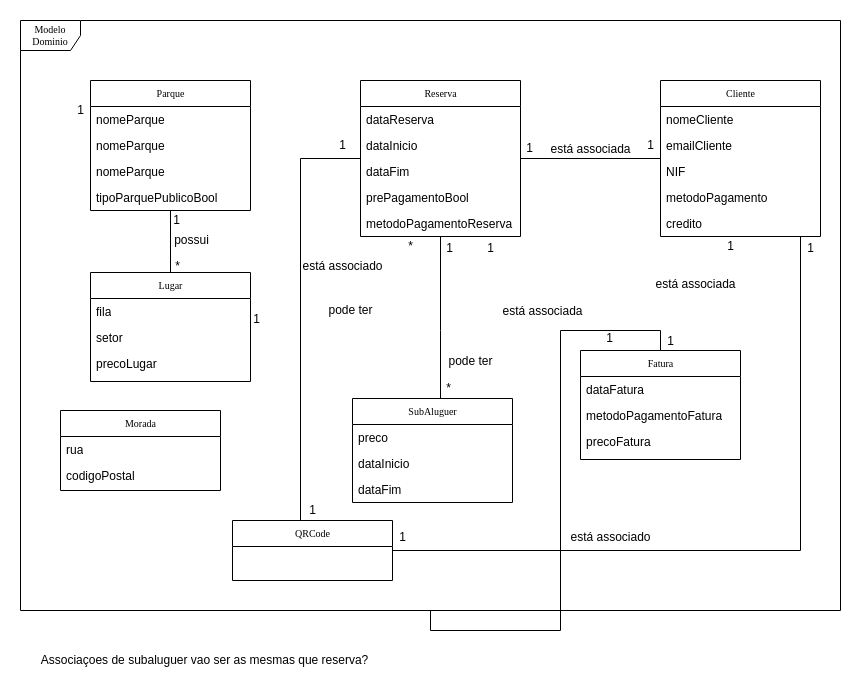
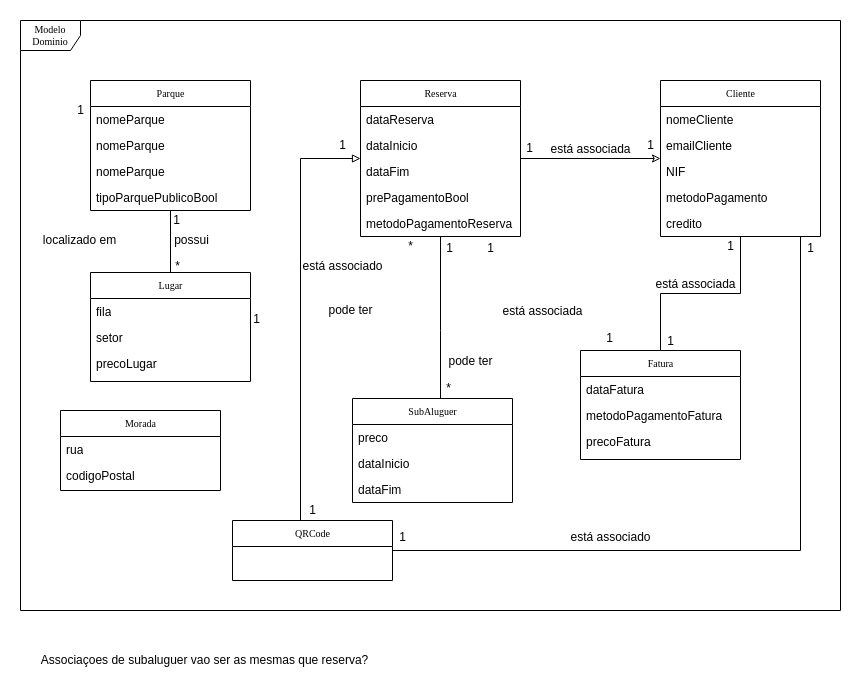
  <mxCell id="0" />
  <mxCell id="1" parent="0" />
  <mxCell id="2" value="Modelo Dominio" style="shape=umlFrame;whiteSpace=wrap;html=1;rounded=0;shadow=0;comic=0;labelBackgroundColor=none;strokeWidth=1;fontFamily=Verdana;fontSize=10;align=center;" parent="1" vertex="1"><mxGeometry x="20" y="20" width="820" height="590" as="geometry" /></mxCell>
  <mxCell id="3" value="Cliente" style="swimlane;html=1;fontStyle=0;childLayout=stackLayout;horizontal=1;startSize=26;fillColor=none;horizontalStack=0;resizeParent=1;resizeLast=0;collapsible=1;marginBottom=0;swimlaneFillColor=#ffffff;rounded=0;shadow=0;comic=0;labelBackgroundColor=none;strokeWidth=1;fontFamily=Verdana;fontSize=10;align=center;" parent="1" vertex="1"><mxGeometry x="660" y="80" width="160" height="156" as="geometry" /></mxCell>
  <mxCell id="4" value="nomeCliente" style="text;html=1;strokeColor=none;fillColor=none;align=left;verticalAlign=top;spacingLeft=4;spacingRight=4;whiteSpace=wrap;overflow=hidden;rotatable=0;points=[[0,0.5],[1,0.5]];portConstraint=eastwest;" parent="3" vertex="1"><mxGeometry y="26" width="160" height="26" as="geometry" /></mxCell>
  <mxCell id="5" value="emailCliente" style="text;html=1;strokeColor=none;fillColor=none;align=left;verticalAlign=top;spacingLeft=4;spacingRight=4;whiteSpace=wrap;overflow=hidden;rotatable=0;points=[[0,0.5],[1,0.5]];portConstraint=eastwest;" parent="3" vertex="1"><mxGeometry y="52" width="160" height="26" as="geometry" /></mxCell>
  <mxCell id="6" value="NIF" style="text;html=1;strokeColor=none;fillColor=none;align=left;verticalAlign=top;spacingLeft=4;spacingRight=4;whiteSpace=wrap;overflow=hidden;rotatable=0;points=[[0,0.5],[1,0.5]];portConstraint=eastwest;" parent="3" vertex="1"><mxGeometry y="78" width="160" height="26" as="geometry" /></mxCell>
  <mxCell id="7" value="metodoPagamento" style="text;strokeColor=none;fillColor=none;align=left;verticalAlign=top;spacingLeft=4;spacingRight=4;overflow=hidden;rotatable=0;points=[[0,0.5],[1,0.5]];portConstraint=eastwest;" vertex="1" parent="3"><mxGeometry y="104" width="160" height="26" as="geometry" /></mxCell>
  <mxCell id="8" value="credito" style="text;strokeColor=none;fillColor=none;align=left;verticalAlign=top;spacingLeft=4;spacingRight=4;overflow=hidden;rotatable=0;points=[[0,0.5],[1,0.5]];portConstraint=eastwest;" vertex="1" parent="3"><mxGeometry y="130" width="160" height="26" as="geometry" /></mxCell>
- <mxCell id="9" style="edgeStyle=orthogonalEdgeStyle;rounded=0;orthogonalLoop=1;jettySize=auto;html=1;endArrow=none;endFill=0;" edge="1" parent="1" source="10" target="3"><mxGeometry relative="1" as="geometry" /></mxCell>
+ <mxCell id="9" style="edgeStyle=orthogonalEdgeStyle;rounded=0;orthogonalLoop=1;jettySize=auto;html=1;endArrow=classic;endFill=0;" edge="1" parent="1" source="10" target="3"><mxGeometry relative="1" as="geometry" /></mxCell>
  <mxCell id="10" value="Reserva" style="swimlane;html=1;fontStyle=0;childLayout=stackLayout;horizontal=1;startSize=26;fillColor=none;horizontalStack=0;resizeParent=1;resizeLast=0;collapsible=1;marginBottom=0;swimlaneFillColor=#ffffff;rounded=0;shadow=0;comic=0;labelBackgroundColor=none;strokeWidth=1;fontFamily=Verdana;fontSize=10;align=center;" vertex="1" parent="1"><mxGeometry x="360" y="80" width="160" height="156" as="geometry" /></mxCell>
  <mxCell id="11" value="dataReserva" style="text;html=1;strokeColor=none;fillColor=none;align=left;verticalAlign=top;spacingLeft=4;spacingRight=4;whiteSpace=wrap;overflow=hidden;rotatable=0;points=[[0,0.5],[1,0.5]];portConstraint=eastwest;" vertex="1" parent="10"><mxGeometry y="26" width="160" height="26" as="geometry" /></mxCell>
  <mxCell id="12" value="dataInicio" style="text;html=1;strokeColor=none;fillColor=none;align=left;verticalAlign=top;spacingLeft=4;spacingRight=4;whiteSpace=wrap;overflow=hidden;rotatable=0;points=[[0,0.5],[1,0.5]];portConstraint=eastwest;" vertex="1" parent="10"><mxGeometry y="52" width="160" height="26" as="geometry" /></mxCell>
  <mxCell id="13" value="dataFim" style="text;html=1;strokeColor=none;fillColor=none;align=left;verticalAlign=top;spacingLeft=4;spacingRight=4;whiteSpace=wrap;overflow=hidden;rotatable=0;points=[[0,0.5],[1,0.5]];portConstraint=eastwest;" vertex="1" parent="10"><mxGeometry y="78" width="160" height="26" as="geometry" /></mxCell>
  <mxCell id="14" value="prePagamentoBool" style="text;strokeColor=none;fillColor=none;align=left;verticalAlign=top;spacingLeft=4;spacingRight=4;overflow=hidden;rotatable=0;points=[[0,0.5],[1,0.5]];portConstraint=eastwest;" vertex="1" parent="10"><mxGeometry y="104" width="160" height="26" as="geometry" /></mxCell>
  <mxCell id="15" value="metodoPagamentoReserva" style="text;strokeColor=none;fillColor=none;align=left;verticalAlign=top;spacingLeft=4;spacingRight=4;overflow=hidden;rotatable=0;points=[[0,0.5],[1,0.5]];portConstraint=eastwest;" vertex="1" parent="10"><mxGeometry y="130" width="160" height="26" as="geometry" /></mxCell>
  <mxCell id="16" style="edgeStyle=orthogonalEdgeStyle;rounded=0;orthogonalLoop=1;jettySize=auto;html=1;endArrow=none;endFill=0;" edge="1" parent="1" source="17" target="10"><mxGeometry relative="1" as="geometry"><Array as="points"><mxPoint x="440" y="330" /><mxPoint x="440" y="330" /></Array></mxGeometry></mxCell>
  <mxCell id="17" value="SubAluguer" style="swimlane;html=1;fontStyle=0;childLayout=stackLayout;horizontal=1;startSize=26;fillColor=none;horizontalStack=0;resizeParent=1;resizeLast=0;collapsible=1;marginBottom=0;swimlaneFillColor=#ffffff;rounded=0;shadow=0;comic=0;labelBackgroundColor=none;strokeWidth=1;fontFamily=Verdana;fontSize=10;align=center;" vertex="1" parent="1"><mxGeometry x="352" y="398" width="160" height="104" as="geometry" /></mxCell>
  <mxCell id="18" value="preco" style="text;html=1;strokeColor=none;fillColor=none;align=left;verticalAlign=top;spacingLeft=4;spacingRight=4;whiteSpace=wrap;overflow=hidden;rotatable=0;points=[[0,0.5],[1,0.5]];portConstraint=eastwest;" vertex="1" parent="17"><mxGeometry y="26" width="160" height="26" as="geometry" /></mxCell>
  <mxCell id="19" value="dataInicio" style="text;html=1;strokeColor=none;fillColor=none;align=left;verticalAlign=top;spacingLeft=4;spacingRight=4;whiteSpace=wrap;overflow=hidden;rotatable=0;points=[[0,0.5],[1,0.5]];portConstraint=eastwest;" vertex="1" parent="17"><mxGeometry y="52" width="160" height="26" as="geometry" /></mxCell>
  <mxCell id="20" value="dataFim" style="text;strokeColor=none;fillColor=none;align=left;verticalAlign=top;spacingLeft=4;spacingRight=4;overflow=hidden;rotatable=0;points=[[0,0.5],[1,0.5]];portConstraint=eastwest;" vertex="1" parent="17"><mxGeometry y="78" width="160" height="26" as="geometry" /></mxCell>
  <mxCell id="21" value="Lugar" style="swimlane;html=1;fontStyle=0;childLayout=stackLayout;horizontal=1;startSize=26;fillColor=none;horizontalStack=0;resizeParent=1;resizeLast=0;collapsible=1;marginBottom=0;swimlaneFillColor=#ffffff;rounded=0;shadow=0;comic=0;labelBackgroundColor=none;strokeWidth=1;fontFamily=Verdana;fontSize=10;align=center;" vertex="1" parent="1"><mxGeometry x="90" y="272" width="160" height="109" as="geometry" /></mxCell>
  <mxCell id="22" value="fila" style="text;html=1;strokeColor=none;fillColor=none;align=left;verticalAlign=top;spacingLeft=4;spacingRight=4;whiteSpace=wrap;overflow=hidden;rotatable=0;points=[[0,0.5],[1,0.5]];portConstraint=eastwest;" vertex="1" parent="21"><mxGeometry y="26" width="160" height="26" as="geometry" /></mxCell>
  <mxCell id="23" value="setor" style="text;html=1;strokeColor=none;fillColor=none;align=left;verticalAlign=top;spacingLeft=4;spacingRight=4;whiteSpace=wrap;overflow=hidden;rotatable=0;points=[[0,0.5],[1,0.5]];portConstraint=eastwest;" vertex="1" parent="21"><mxGeometry y="52" width="160" height="26" as="geometry" /></mxCell>
  <mxCell id="24" value="precoLugar" style="text;html=1;strokeColor=none;fillColor=none;align=left;verticalAlign=top;spacingLeft=4;spacingRight=4;whiteSpace=wrap;overflow=hidden;rotatable=0;points=[[0,0.5],[1,0.5]];portConstraint=eastwest;" vertex="1" parent="21"><mxGeometry y="78" width="160" height="26" as="geometry" /></mxCell>
  <mxCell id="25" style="edgeStyle=orthogonalEdgeStyle;rounded=0;orthogonalLoop=1;jettySize=auto;html=1;endArrow=none;endFill=0;" edge="1" parent="1" source="26" target="21"><mxGeometry relative="1" as="geometry" /></mxCell>
  <mxCell id="26" value="Parque" style="swimlane;html=1;fontStyle=0;childLayout=stackLayout;horizontal=1;startSize=26;fillColor=none;horizontalStack=0;resizeParent=1;resizeLast=0;collapsible=1;marginBottom=0;swimlaneFillColor=#ffffff;rounded=0;shadow=0;comic=0;labelBackgroundColor=none;strokeWidth=1;fontFamily=Verdana;fontSize=10;align=center;" vertex="1" parent="1"><mxGeometry x="90" y="80" width="160" height="130" as="geometry" /></mxCell>
  <mxCell id="27" value="nomeParque" style="text;html=1;strokeColor=none;fillColor=none;align=left;verticalAlign=top;spacingLeft=4;spacingRight=4;whiteSpace=wrap;overflow=hidden;rotatable=0;points=[[0,0.5],[1,0.5]];portConstraint=eastwest;" vertex="1" parent="26"><mxGeometry y="26" width="160" height="26" as="geometry" /></mxCell>
  <mxCell id="28" value="nomeParque" style="text;html=1;strokeColor=none;fillColor=none;align=left;verticalAlign=top;spacingLeft=4;spacingRight=4;whiteSpace=wrap;overflow=hidden;rotatable=0;points=[[0,0.5],[1,0.5]];portConstraint=eastwest;" vertex="1" parent="26"><mxGeometry y="52" width="160" height="26" as="geometry" /></mxCell>
  <mxCell id="29" value="nomeParque" style="text;html=1;strokeColor=none;fillColor=none;align=left;verticalAlign=top;spacingLeft=4;spacingRight=4;whiteSpace=wrap;overflow=hidden;rotatable=0;points=[[0,0.5],[1,0.5]];portConstraint=eastwest;" vertex="1" parent="26"><mxGeometry y="78" width="160" height="26" as="geometry" /></mxCell>
  <mxCell id="30" value="tipoParquePublicoBool" style="text;html=1;strokeColor=none;fillColor=none;align=left;verticalAlign=top;spacingLeft=4;spacingRight=4;whiteSpace=wrap;overflow=hidden;rotatable=0;points=[[0,0.5],[1,0.5]];portConstraint=eastwest;" vertex="1" parent="26"><mxGeometry y="104" width="160" height="26" as="geometry" /></mxCell>
  <mxCell id="31" value="Morada" style="swimlane;html=1;fontStyle=0;childLayout=stackLayout;horizontal=1;startSize=26;fillColor=none;horizontalStack=0;resizeParent=1;resizeLast=0;collapsible=1;marginBottom=0;swimlaneFillColor=#ffffff;rounded=0;shadow=0;comic=0;labelBackgroundColor=none;strokeWidth=1;fontFamily=Verdana;fontSize=10;align=center;" vertex="1" parent="1"><mxGeometry x="60" y="410" width="160" height="80" as="geometry" /></mxCell>
  <mxCell id="32" value="rua" style="text;html=1;strokeColor=none;fillColor=none;align=left;verticalAlign=top;spacingLeft=4;spacingRight=4;whiteSpace=wrap;overflow=hidden;rotatable=0;points=[[0,0.5],[1,0.5]];portConstraint=eastwest;" vertex="1" parent="31"><mxGeometry y="26" width="160" height="26" as="geometry" /></mxCell>
  <mxCell id="33" value="codigoPostal" style="text;html=1;strokeColor=none;fillColor=none;align=left;verticalAlign=top;spacingLeft=4;spacingRight=4;whiteSpace=wrap;overflow=hidden;rotatable=0;points=[[0,0.5],[1,0.5]];portConstraint=eastwest;" vertex="1" parent="31"><mxGeometry y="52" width="160" height="26" as="geometry" /></mxCell>
- <mxCell id="34" style="edgeStyle=orthogonalEdgeStyle;rounded=0;orthogonalLoop=1;jettySize=auto;html=1;endArrow=none;endFill=0;" edge="1" parent="1" source="35" target="2"><mxGeometry relative="1" as="geometry" /></mxCell>
+ <mxCell id="34" style="edgeStyle=orthogonalEdgeStyle;rounded=0;orthogonalLoop=1;jettySize=auto;html=1;endArrow=none;endFill=0;" edge="1" parent="1" source="35" target="3"><mxGeometry relative="1" as="geometry" /></mxCell>
  <mxCell id="35" value="Fatura" style="swimlane;html=1;fontStyle=0;childLayout=stackLayout;horizontal=1;startSize=26;fillColor=none;horizontalStack=0;resizeParent=1;resizeLast=0;collapsible=1;marginBottom=0;swimlaneFillColor=#ffffff;rounded=0;shadow=0;comic=0;labelBackgroundColor=none;strokeWidth=1;fontFamily=Verdana;fontSize=10;align=center;" vertex="1" parent="1"><mxGeometry x="580" y="350" width="160" height="109" as="geometry" /></mxCell>
  <mxCell id="36" value="dataFatura" style="text;html=1;strokeColor=none;fillColor=none;align=left;verticalAlign=top;spacingLeft=4;spacingRight=4;whiteSpace=wrap;overflow=hidden;rotatable=0;points=[[0,0.5],[1,0.5]];portConstraint=eastwest;" vertex="1" parent="35"><mxGeometry y="26" width="160" height="26" as="geometry" /></mxCell>
  <mxCell id="37" value="metodoPagamentoFatura" style="text;html=1;strokeColor=none;fillColor=none;align=left;verticalAlign=top;spacingLeft=4;spacingRight=4;whiteSpace=wrap;overflow=hidden;rotatable=0;points=[[0,0.5],[1,0.5]];portConstraint=eastwest;" vertex="1" parent="35"><mxGeometry y="52" width="160" height="26" as="geometry" /></mxCell>
  <mxCell id="38" value="precoFatura" style="text;html=1;strokeColor=none;fillColor=none;align=left;verticalAlign=top;spacingLeft=4;spacingRight=4;whiteSpace=wrap;overflow=hidden;rotatable=0;points=[[0,0.5],[1,0.5]];portConstraint=eastwest;" vertex="1" parent="35"><mxGeometry y="78" width="160" height="26" as="geometry" /></mxCell>
  <mxCell id="39" style="edgeStyle=orthogonalEdgeStyle;rounded=0;orthogonalLoop=1;jettySize=auto;html=1;endArrow=none;endFill=0;" edge="1" parent="1" source="41" target="3"><mxGeometry relative="1" as="geometry"><Array as="points"><mxPoint x="800" y="550" /></Array></mxGeometry></mxCell>
- <mxCell id="40" style="edgeStyle=orthogonalEdgeStyle;rounded=0;orthogonalLoop=1;jettySize=auto;html=1;endArrow=none;endFill=0;" edge="1" parent="1" source="41" target="10"><mxGeometry relative="1" as="geometry"><Array as="points"><mxPoint x="300" y="158" /></Array></mxGeometry></mxCell>
+ <mxCell id="40" style="edgeStyle=orthogonalEdgeStyle;rounded=0;orthogonalLoop=1;jettySize=auto;html=1;endArrow=block;endFill=0;" edge="1" parent="1" source="41" target="10"><mxGeometry relative="1" as="geometry"><Array as="points"><mxPoint x="300" y="158" /></Array></mxGeometry></mxCell>
  <mxCell id="41" value="QRCode" style="swimlane;html=1;fontStyle=0;childLayout=stackLayout;horizontal=1;startSize=26;fillColor=none;horizontalStack=0;resizeParent=1;resizeLast=0;collapsible=1;marginBottom=0;swimlaneFillColor=#ffffff;rounded=0;shadow=0;comic=0;labelBackgroundColor=none;strokeWidth=1;fontFamily=Verdana;fontSize=10;align=center;" vertex="1" parent="1"><mxGeometry x="232" y="520" width="160" height="60" as="geometry" /></mxCell>
  <mxCell id="42" value="1" style="text;html=1;align=center;verticalAlign=middle;resizable=0;points=[];autosize=1;" vertex="1" parent="1"><mxGeometry x="70" y="100" width="20" height="20" as="geometry" /></mxCell>
+ <mxCell id="43" value="localizado em" style="text;html=1;align=center;verticalAlign=middle;resizable=0;points=[];autosize=1;" vertex="1" parent="1"><mxGeometry x="34" y="230" width="90" height="20" as="geometry" /></mxCell>
  <mxCell id="44" value="*" style="text;html=1;align=center;verticalAlign=middle;resizable=0;points=[];autosize=1;" vertex="1" parent="1"><mxGeometry x="167" y="256" width="20" height="20" as="geometry" /></mxCell>
  <mxCell id="45" value="1" style="text;html=1;align=center;verticalAlign=middle;resizable=0;points=[];autosize=1;" vertex="1" parent="1"><mxGeometry x="166" y="210" width="20" height="20" as="geometry" /></mxCell>
  <mxCell id="46" value="possui" style="text;html=1;align=center;verticalAlign=middle;resizable=0;points=[];autosize=1;" vertex="1" parent="1"><mxGeometry x="166" y="230" width="50" height="20" as="geometry" /></mxCell>
  <mxCell id="47" value="1" style="text;html=1;align=center;verticalAlign=middle;resizable=0;points=[];autosize=1;" vertex="1" parent="1"><mxGeometry x="246" y="309" width="20" height="20" as="geometry" /></mxCell>
  <mxCell id="48" value="*" style="text;html=1;align=center;verticalAlign=middle;resizable=0;points=[];autosize=1;" vertex="1" parent="1"><mxGeometry x="400" y="236" width="20" height="20" as="geometry" /></mxCell>
  <mxCell id="49" value="pode ter" style="text;html=1;align=center;verticalAlign=middle;resizable=0;points=[];autosize=1;" vertex="1" parent="1"><mxGeometry x="320" y="300" width="60" height="20" as="geometry" /></mxCell>
  <mxCell id="50" value="1" style="text;html=1;align=center;verticalAlign=middle;resizable=0;points=[];autosize=1;" vertex="1" parent="1"><mxGeometry x="302" y="500" width="20" height="20" as="geometry" /></mxCell>
  <mxCell id="51" value="1" style="text;html=1;align=center;verticalAlign=middle;resizable=0;points=[];autosize=1;" vertex="1" parent="1"><mxGeometry x="519" y="138" width="20" height="20" as="geometry" /></mxCell>
  <mxCell id="52" value="está associado" style="text;html=1;align=center;verticalAlign=middle;resizable=0;points=[];autosize=1;" vertex="1" parent="1"><mxGeometry x="292" y="256" width="100" height="20" as="geometry" /></mxCell>
  <mxCell id="53" value="1" style="text;html=1;align=center;verticalAlign=middle;resizable=0;points=[];autosize=1;" vertex="1" parent="1"><mxGeometry x="332" y="135" width="20" height="20" as="geometry" /></mxCell>
  <mxCell id="54" value="1" style="text;html=1;align=center;verticalAlign=middle;resizable=0;points=[];autosize=1;" vertex="1" parent="1"><mxGeometry x="392" y="527" width="20" height="20" as="geometry" /></mxCell>
  <mxCell id="55" value="1" style="text;html=1;align=center;verticalAlign=middle;resizable=0;points=[];autosize=1;" vertex="1" parent="1"><mxGeometry x="800" y="238" width="20" height="20" as="geometry" /></mxCell>
  <mxCell id="56" value="está associado" style="text;html=1;align=center;verticalAlign=middle;resizable=0;points=[];autosize=1;" vertex="1" parent="1"><mxGeometry x="560" y="527" width="100" height="20" as="geometry" /></mxCell>
  <mxCell id="57" value="1" style="text;html=1;align=center;verticalAlign=middle;resizable=0;points=[];autosize=1;" vertex="1" parent="1"><mxGeometry x="640" y="135" width="20" height="20" as="geometry" /></mxCell>
  <mxCell id="58" value="está associada" style="text;html=1;align=center;verticalAlign=middle;resizable=0;points=[];autosize=1;" vertex="1" parent="1"><mxGeometry x="540" y="139" width="100" height="20" as="geometry" /></mxCell>
  <mxCell id="59" value="1" style="text;html=1;align=center;verticalAlign=middle;resizable=0;points=[];autosize=1;" vertex="1" parent="1"><mxGeometry x="480" y="238" width="20" height="20" as="geometry" /></mxCell>
  <mxCell id="60" value="1" style="text;html=1;align=center;verticalAlign=middle;resizable=0;points=[];autosize=1;" vertex="1" parent="1"><mxGeometry x="599" y="328" width="20" height="20" as="geometry" /></mxCell>
  <mxCell id="61" value="1" style="text;html=1;align=center;verticalAlign=middle;resizable=0;points=[];autosize=1;" vertex="1" parent="1"><mxGeometry x="720" y="236" width="20" height="20" as="geometry" /></mxCell>
  <mxCell id="62" value="1" style="text;html=1;align=center;verticalAlign=middle;resizable=0;points=[];autosize=1;" vertex="1" parent="1"><mxGeometry x="660" y="331" width="20" height="20" as="geometry" /></mxCell>
  <mxCell id="63" value="está associada" style="text;html=1;align=center;verticalAlign=middle;resizable=0;points=[];autosize=1;" vertex="1" parent="1"><mxGeometry x="492" y="301" width="100" height="20" as="geometry" /></mxCell>
  <mxCell id="64" value="está associada" style="text;html=1;align=center;verticalAlign=middle;resizable=0;points=[];autosize=1;" vertex="1" parent="1"><mxGeometry x="645" y="274" width="100" height="20" as="geometry" /></mxCell>
  <mxCell id="65" value="1" style="text;html=1;align=center;verticalAlign=middle;resizable=0;points=[];autosize=1;" vertex="1" parent="1"><mxGeometry x="439" y="238" width="20" height="20" as="geometry" /></mxCell>
  <mxCell id="66" value="*" style="text;html=1;align=center;verticalAlign=middle;resizable=0;points=[];autosize=1;" vertex="1" parent="1"><mxGeometry x="438" y="378" width="20" height="20" as="geometry" /></mxCell>
  <mxCell id="67" value="pode ter" style="text;html=1;align=center;verticalAlign=middle;resizable=0;points=[];autosize=1;" vertex="1" parent="1"><mxGeometry x="440" y="351" width="60" height="20" as="geometry" /></mxCell>
  <mxCell id="68" value="Associaçoes de subaluguer vao ser as mesmas que reserva?" style="text;html=1;align=center;verticalAlign=middle;resizable=0;points=[];autosize=1;" vertex="1" parent="1"><mxGeometry x="34" y="650" width="340" height="20" as="geometry" /></mxCell>
